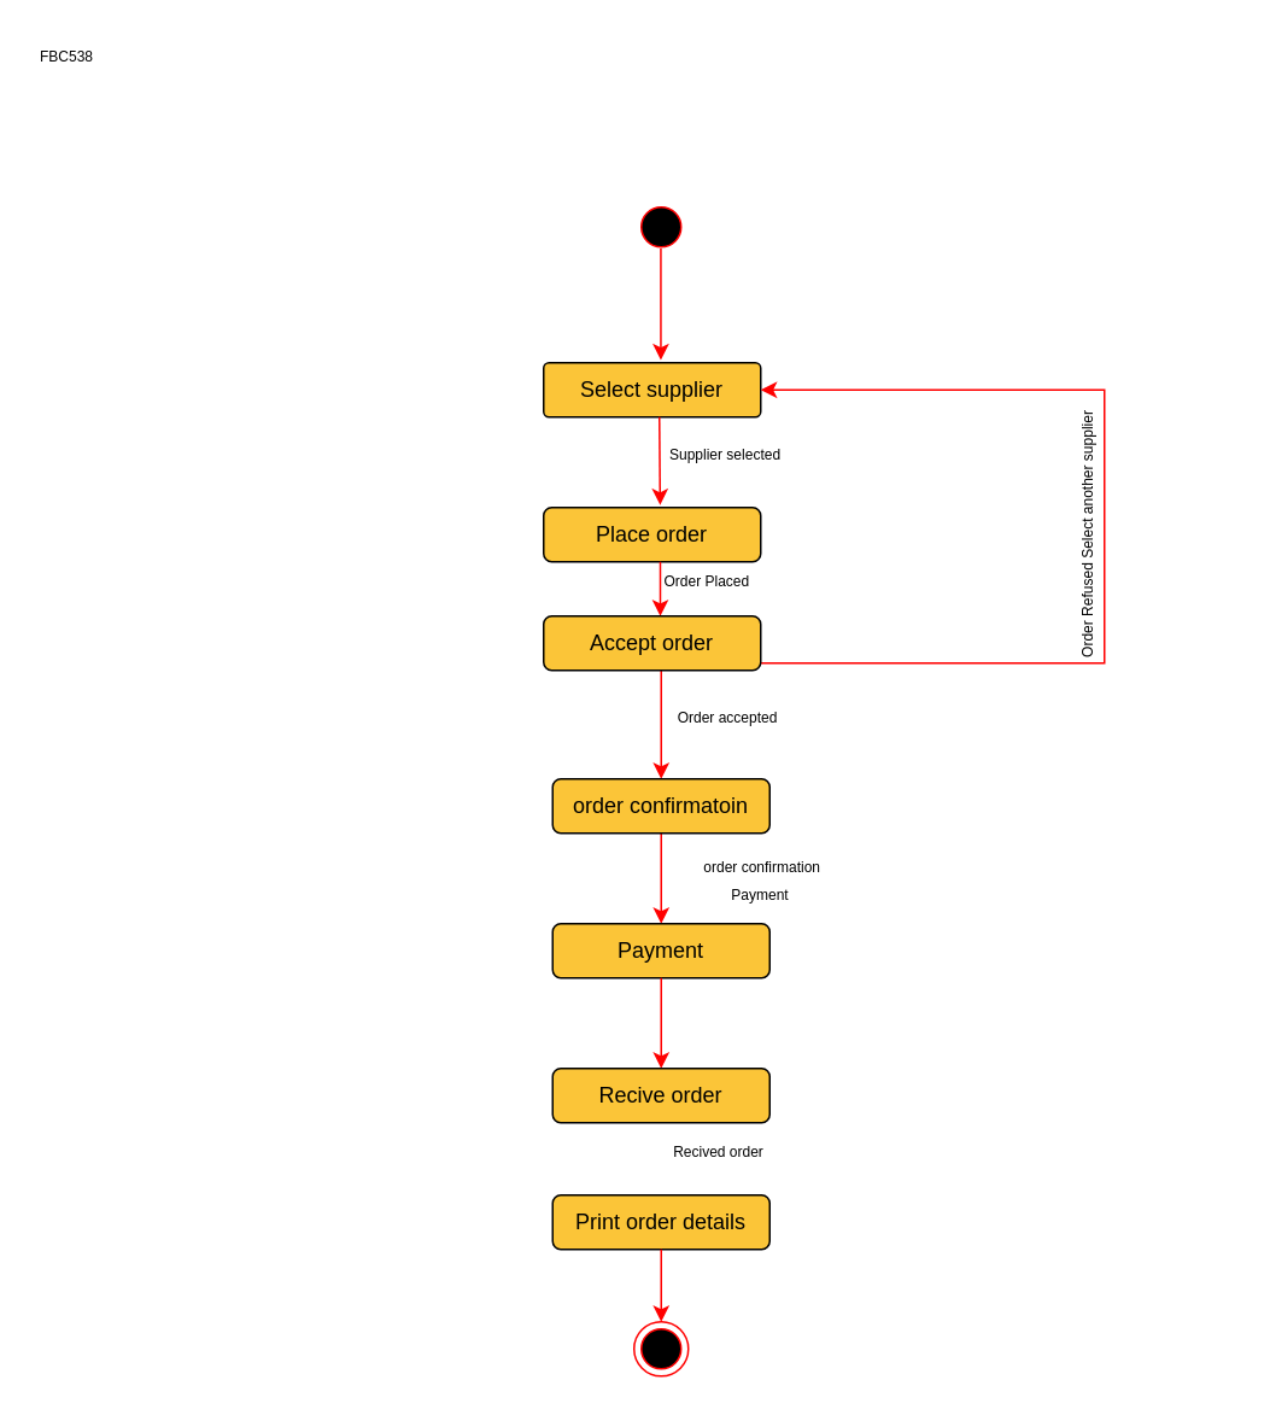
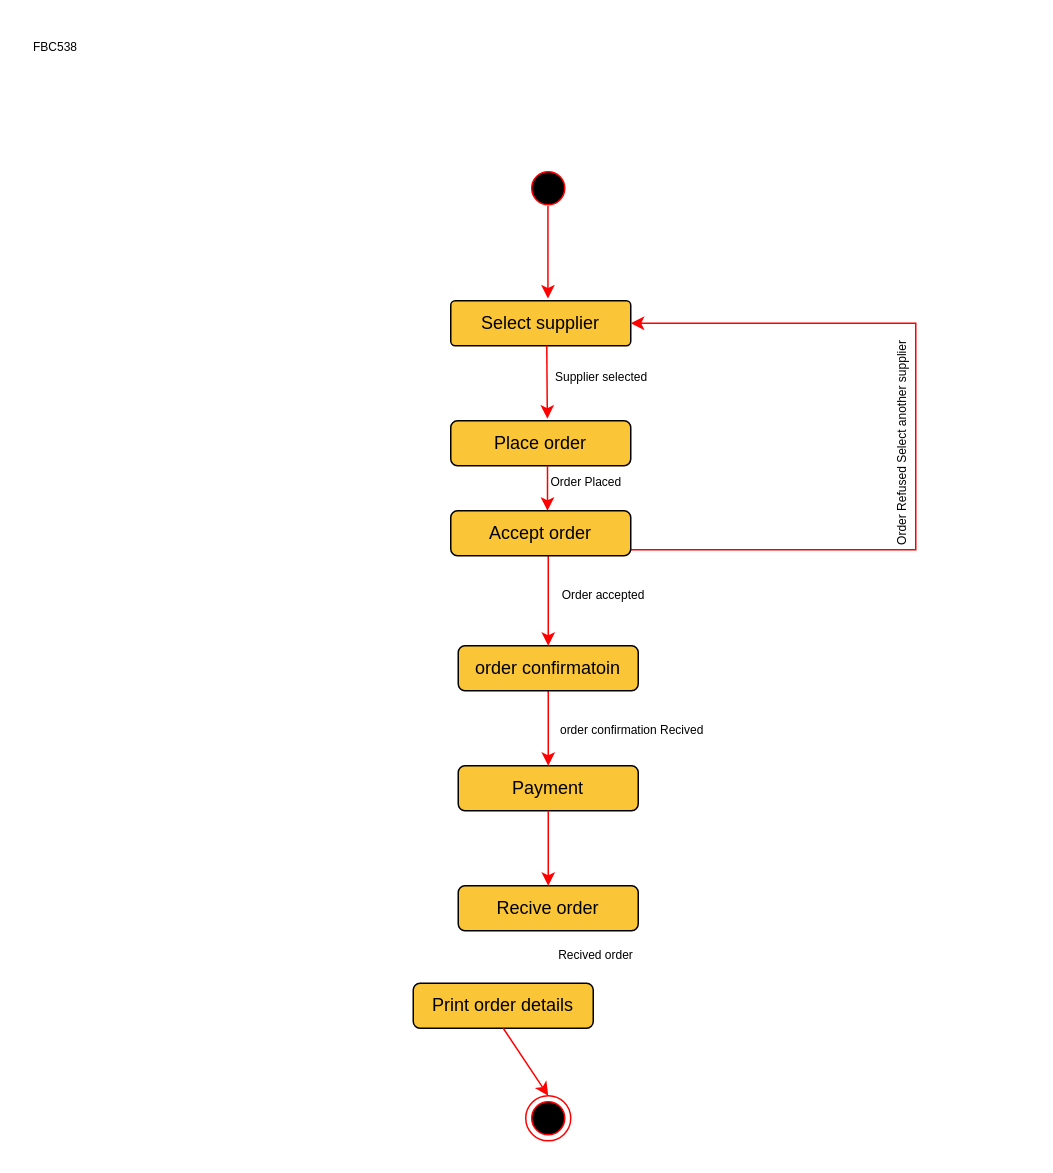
  <mxCell id="0" />
  <mxCell id="1" parent="0" />
  <mxCell id="2" value="Select supplier" style="rounded=1;arcSize=10;whiteSpace=wrap;html=1;align=center;fillColor=#FBC538;" parent="1" vertex="1"><mxGeometry x="300" y="200" width="120" height="30" as="geometry" /></mxCell>
  <mxCell id="3" value="" style="endArrow=classic;html=1;rounded=0;entryX=0.04;entryY=1.287;entryDx=0;entryDy=0;entryPerimeter=0;strokeColor=#FF0000;" parent="1" edge="1"><mxGeometry width="50" height="50" relative="1" as="geometry"><mxPoint x="364" y="230" as="sourcePoint" /><mxPoint x="364.4" y="278.61" as="targetPoint" /></mxGeometry></mxCell>
  <mxCell id="4" value="Place order" style="rounded=1;whiteSpace=wrap;html=1;fillColor=#FBC538;" parent="1" vertex="1"><mxGeometry x="300" y="280" width="120" height="30" as="geometry" /></mxCell>
  <mxCell id="5" value="" style="endArrow=classic;html=1;rounded=0;strokeColor=#FF0000;" parent="1" edge="1"><mxGeometry width="50" height="50" relative="1" as="geometry"><mxPoint x="364.5" y="310" as="sourcePoint" /><mxPoint x="364.5" y="340" as="targetPoint" /><Array as="points"><mxPoint x="364.5" y="340" /></Array></mxGeometry></mxCell>
  <mxCell id="6" value="" style="endArrow=classic;html=1;rounded=0;exitX=0.5;exitY=1;exitDx=0;exitDy=0;strokeColor=#FF0000;" parent="1" edge="1"><mxGeometry width="50" height="50" relative="1" as="geometry"><mxPoint x="365" y="370" as="sourcePoint" /><mxPoint x="365" y="430" as="targetPoint" /></mxGeometry></mxCell>
  <mxCell id="7" value="" style="endArrow=classic;html=1;rounded=0;exitX=0.895;exitY=0.865;exitDx=0;exitDy=0;entryX=1;entryY=0.5;entryDx=0;entryDy=0;exitPerimeter=0;strokeColor=#FF0000;" parent="1" source="10" target="2" edge="1"><mxGeometry width="50" height="50" relative="1" as="geometry"><mxPoint x="425" y="362.5" as="sourcePoint" /><mxPoint x="430" y="200" as="targetPoint" /><Array as="points"><mxPoint x="610" y="366" /><mxPoint x="610" y="215" /></Array></mxGeometry></mxCell>
  <mxCell id="8" value="&lt;font style=&quot;font-size: 8px;&quot;&gt;Order Refused Select another supplier&lt;/font&gt;" style="text;html=1;strokeColor=none;fillColor=none;align=center;verticalAlign=middle;whiteSpace=wrap;rounded=0;rotation=-90;" parent="1" vertex="1"><mxGeometry x="520" y="290" width="160" height="10" as="geometry" /></mxCell>
  <mxCell id="9" value="&lt;font style=&quot;font-size: 8px;&quot;&gt;Order accepted&lt;/font&gt;" style="text;html=1;strokeColor=none;fillColor=none;align=center;verticalAlign=middle;whiteSpace=wrap;rounded=0;" parent="1" vertex="1"><mxGeometry x="367.5" y="390" width="67.5" height="10" as="geometry" /></mxCell>
  <mxCell id="10" value="Accept order" style="rounded=1;whiteSpace=wrap;html=1;fillColor=#FBC538;" parent="1" vertex="1"><mxGeometry x="300" y="340" width="120" height="30" as="geometry" /></mxCell>
  <mxCell id="11" value="" style="endArrow=classic;html=1;rounded=0;exitX=0.5;exitY=1;exitDx=0;exitDy=0;strokeColor=#FF0000;" parent="1" edge="1"><mxGeometry width="50" height="50" relative="1" as="geometry"><mxPoint x="365" y="460" as="sourcePoint" /><mxPoint x="365" y="510" as="targetPoint" /></mxGeometry></mxCell>
- <mxCell id="12" value="&lt;font style=&quot;font-size: 8px;&quot;&gt;&amp;nbsp;order confirmation Payment&lt;/font&gt;" style="text;html=1;strokeColor=none;fillColor=none;align=center;verticalAlign=middle;whiteSpace=wrap;rounded=0;" parent="1" vertex="1"><mxGeometry x="370" y="480" width="100" height="10" as="geometry" /></mxCell>
+ <mxCell id="12" value="&lt;font style=&quot;font-size: 8px;&quot;&gt;&amp;nbsp;order confirmation Recived&lt;/font&gt;" style="text;html=1;strokeColor=none;fillColor=none;align=center;verticalAlign=middle;whiteSpace=wrap;rounded=0;" parent="1" vertex="1"><mxGeometry x="370" y="480" width="100" height="10" as="geometry" /></mxCell>
  <mxCell id="13" value="Payment" style="rounded=1;whiteSpace=wrap;html=1;fillColor=#FBC538;" parent="1" vertex="1"><mxGeometry x="305" y="510" width="120" height="30" as="geometry" /></mxCell>
  <mxCell id="14" value="" style="endArrow=classic;html=1;rounded=0;exitX=0.5;exitY=1;exitDx=0;exitDy=0;strokeColor=#FF0000;" parent="1" source="13" edge="1"><mxGeometry width="50" height="50" relative="1" as="geometry"><mxPoint x="445" y="440" as="sourcePoint" /><mxPoint x="365" y="590" as="targetPoint" /><Array as="points"><mxPoint x="365" y="590" /></Array></mxGeometry></mxCell>
  <mxCell id="15" value="Recive order" style="rounded=1;whiteSpace=wrap;html=1;fillColor=#FBC538;" parent="1" vertex="1"><mxGeometry x="305" y="590" width="120" height="30" as="geometry" /></mxCell>
  <mxCell id="16" value="&lt;font style=&quot;font-size: 8px;&quot;&gt;Recived order&lt;/font&gt;" style="text;html=1;strokeColor=none;fillColor=none;align=center;verticalAlign=middle;whiteSpace=wrap;rounded=0;" parent="1" vertex="1"><mxGeometry x="362.5" y="630" width="67.5" height="10" as="geometry" /></mxCell>
- <mxCell id="17" value="Print order details" style="rounded=1;whiteSpace=wrap;html=1;fillColor=#FBC538;" parent="1" vertex="1"><mxGeometry x="305" y="660" width="120" height="30" as="geometry" /></mxCell>
+ <mxCell id="17" value="Print order details" style="rounded=1;whiteSpace=wrap;html=1;fillColor=#FBC538;" parent="1" vertex="1"><mxGeometry x="275" y="655" width="120" height="30" as="geometry" /></mxCell>
  <mxCell id="18" value="" style="endArrow=classic;html=1;rounded=0;exitX=0.5;exitY=1;exitDx=0;exitDy=0;strokeColor=#FF0000;" parent="1" source="17" edge="1"><mxGeometry width="50" height="50" relative="1" as="geometry"><mxPoint x="295" y="530" as="sourcePoint" /><mxPoint x="365" y="730" as="targetPoint" /></mxGeometry></mxCell>
  <mxCell id="19" value="" style="ellipse;html=1;shape=endState;fillColor=#000000;strokeColor=#ff0000;" parent="1" vertex="1"><mxGeometry x="350" y="730" width="30" height="30" as="geometry" /></mxCell>
  <mxCell id="20" style="edgeStyle=orthogonalEdgeStyle;rounded=0;orthogonalLoop=1;jettySize=auto;html=1;exitX=0.493;exitY=0.893;exitDx=0;exitDy=0;exitPerimeter=0;entryX=0.54;entryY=-0.05;entryDx=0;entryDy=0;entryPerimeter=0;strokeColor=#FF0000;" parent="1" source="21" target="2" edge="1"><mxGeometry relative="1" as="geometry"><mxPoint x="365" y="190" as="targetPoint" /><Array as="points" /></mxGeometry></mxCell>
  <mxCell id="21" value="" style="ellipse;html=1;shape=startState;fillColor=#000000;strokeColor=#ff0000;" parent="1" vertex="1"><mxGeometry x="350" y="110" width="30" height="30" as="geometry" /></mxCell>
  <mxCell id="22" value="&lt;span style=&quot;text-align: center;&quot;&gt;&lt;font style=&quot;font-size: 8px;&quot;&gt;Supplier selected&lt;/font&gt;&lt;/span&gt;" style="text;whiteSpace=wrap;html=1;fontSize=8;" parent="1" vertex="1"><mxGeometry x="367.5" y="240" width="70" height="10" as="geometry" /></mxCell>
  <mxCell id="23" value="&lt;div style=&quot;text-align: center;&quot;&gt;&lt;span style=&quot;background-color: initial;&quot;&gt;Order Placed&lt;/span&gt;&lt;/div&gt;" style="text;whiteSpace=wrap;html=1;fontSize=8;" parent="1" vertex="1"><mxGeometry x="365" y="310" width="70" height="10" as="geometry" /></mxCell>
  <mxCell id="24" value="FBC538" style="text;whiteSpace=wrap;html=1;fontSize=8;" parent="1" vertex="1"><mxGeometry x="20" y="20" width="60" height="30" as="geometry" /></mxCell>
  <mxCell id="25" value="order confirmatoin" style="rounded=1;whiteSpace=wrap;html=1;fillColor=#FBC538;" parent="1" vertex="1"><mxGeometry x="305" y="430" width="120" height="30" as="geometry" /></mxCell>
